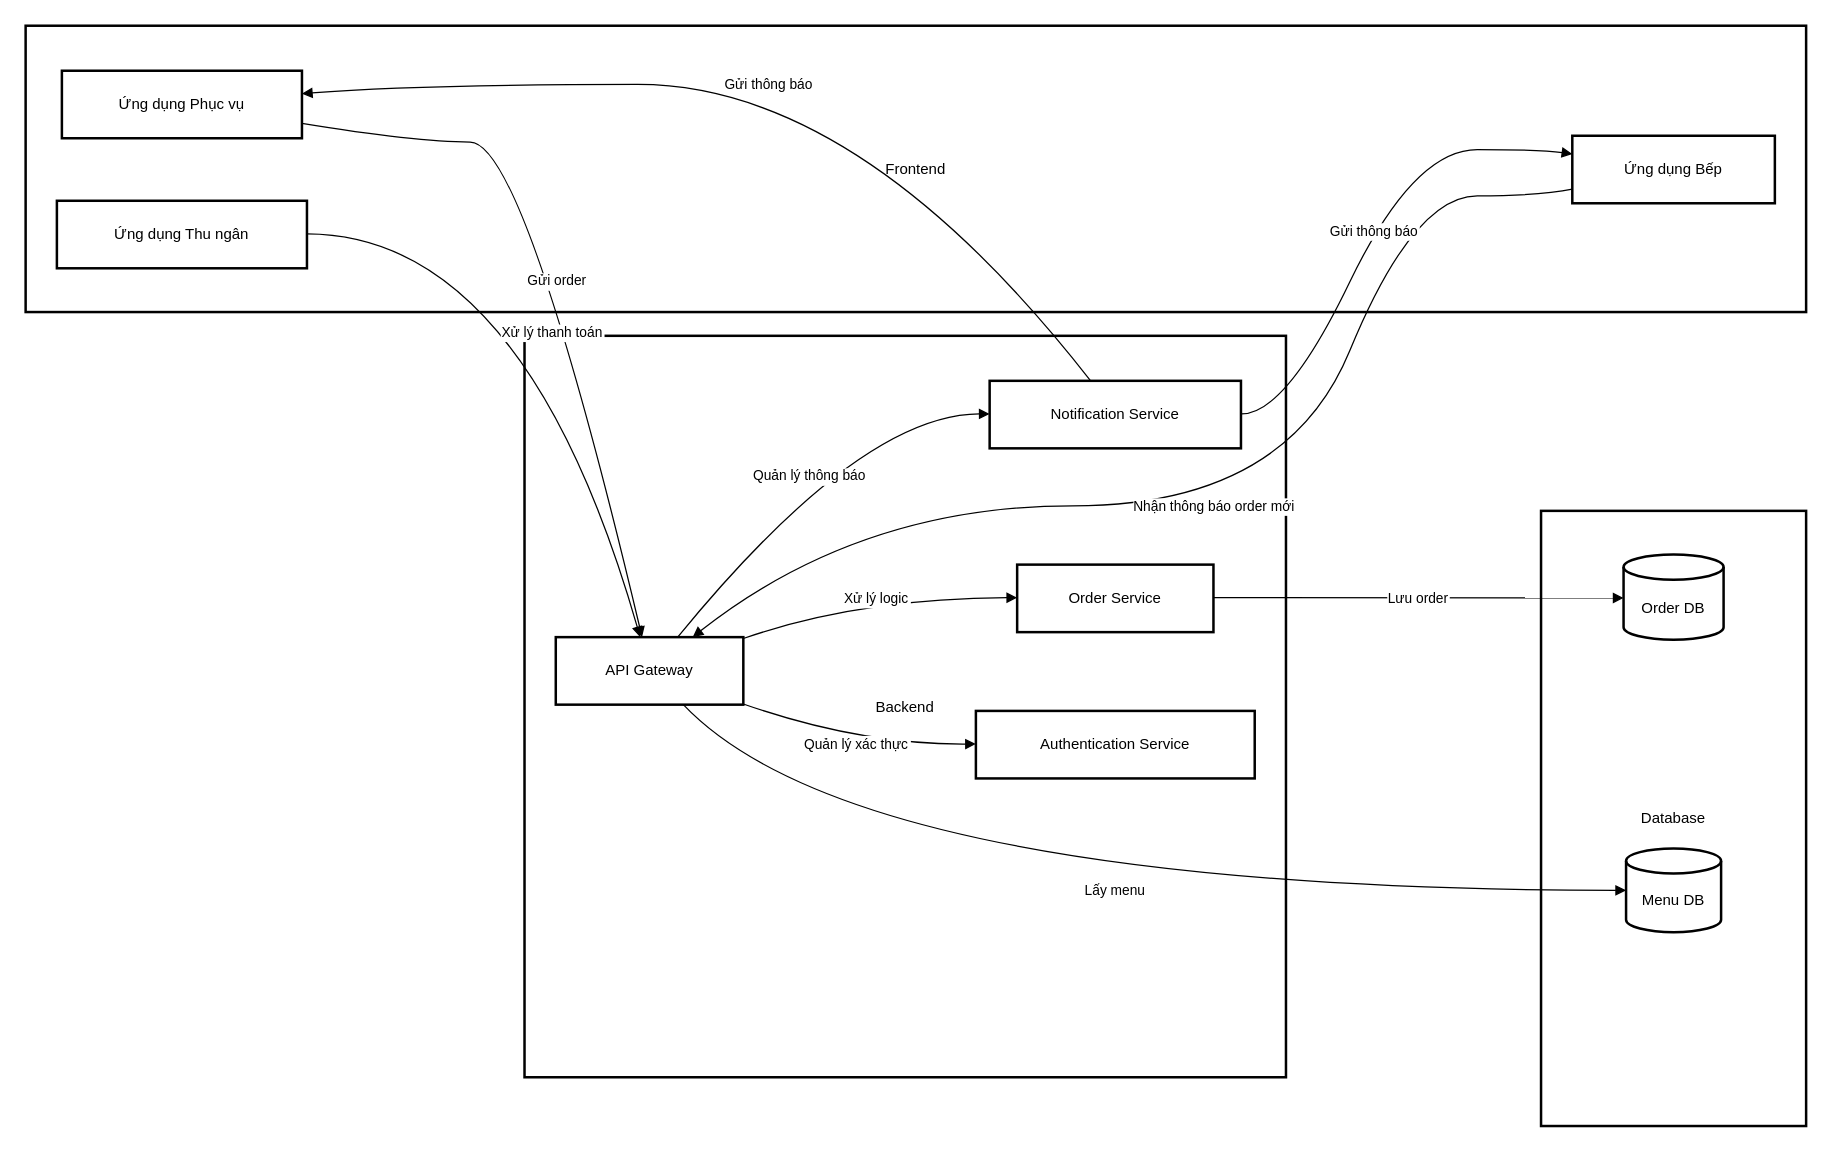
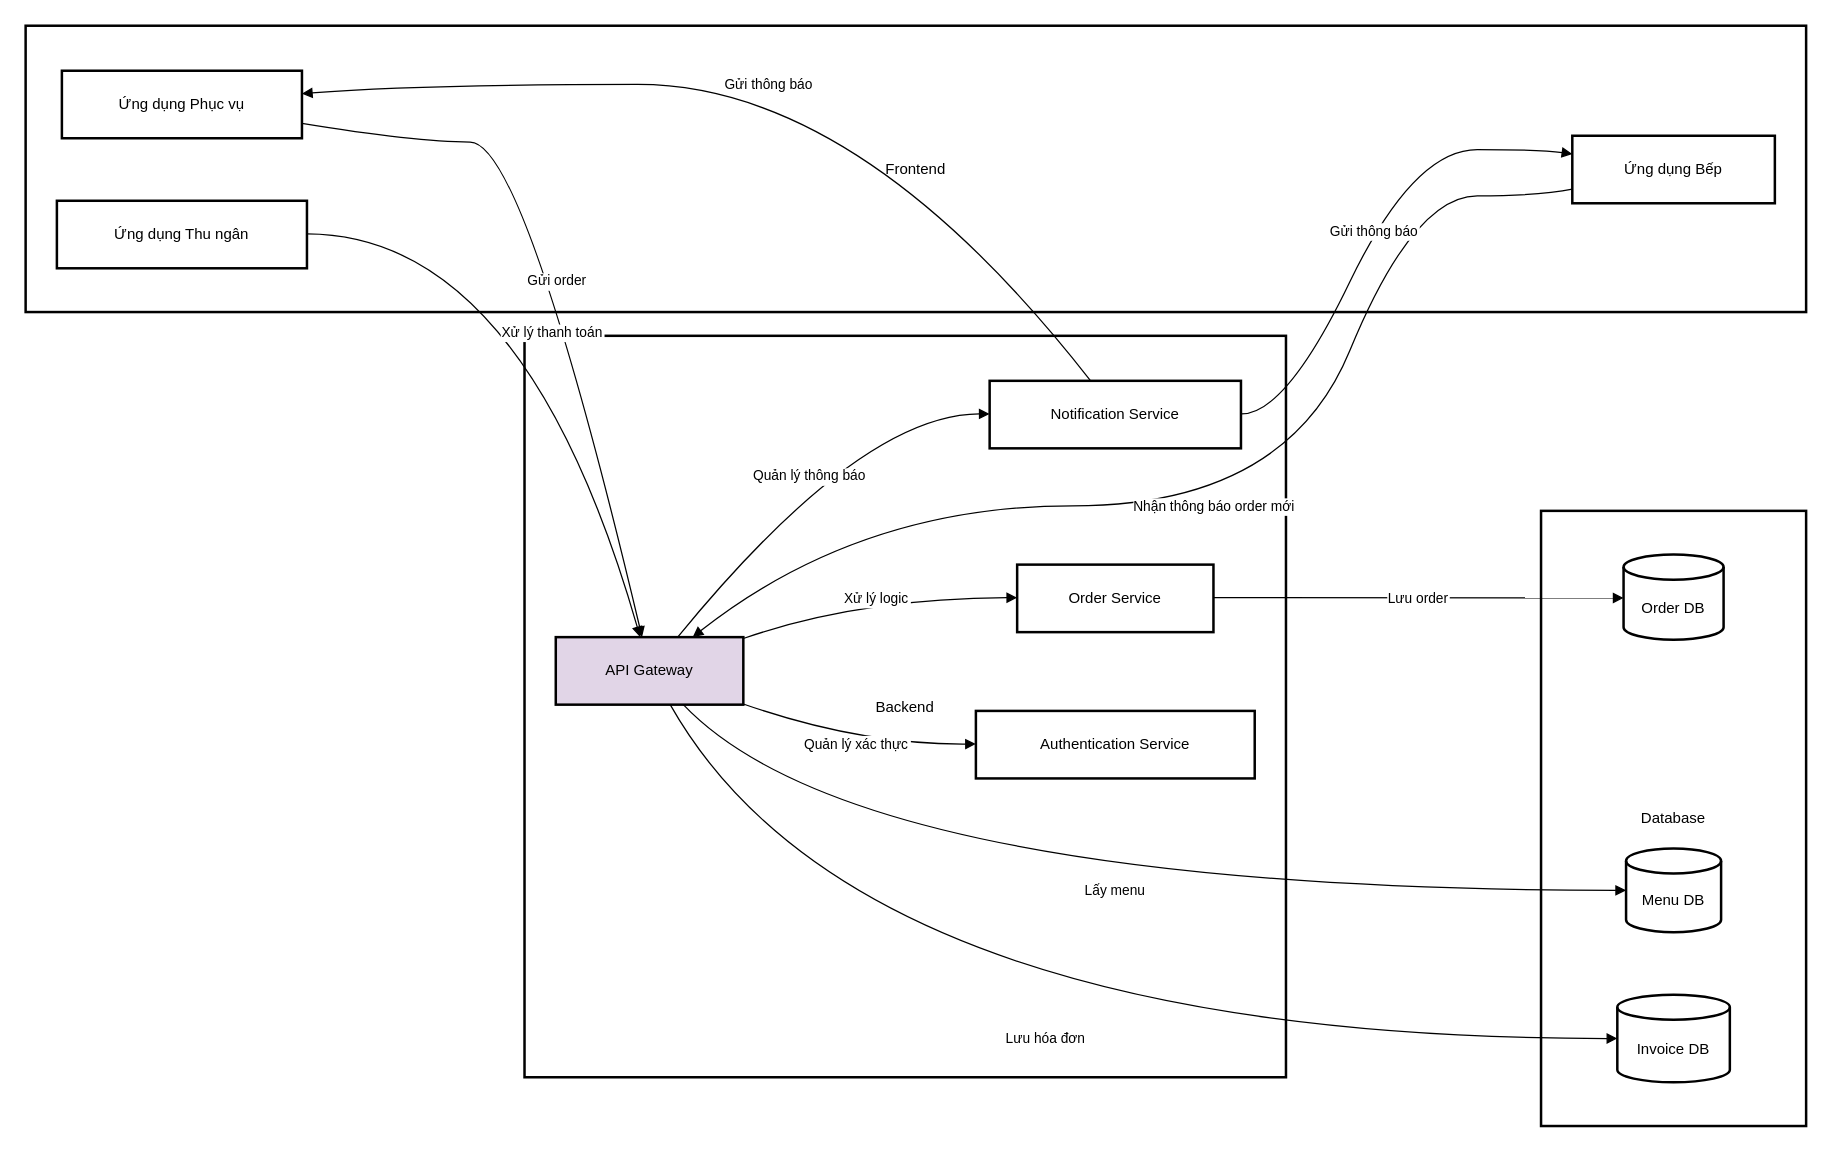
  <mxCell id="0" />
  <mxCell id="1" parent="0" />
  <mxCell id="2" value="Database" style="whiteSpace=wrap;strokeWidth=2;" vertex="1" parent="1"><mxGeometry x="1232" y="408" width="212" height="492" as="geometry" /></mxCell>
  <mxCell id="3" value="Backend" style="whiteSpace=wrap;strokeWidth=2;" vertex="1" parent="1"><mxGeometry x="419" y="268" width="609" height="593" as="geometry" /></mxCell>
  <mxCell id="4" value="Frontend" style="whiteSpace=wrap;strokeWidth=2;" vertex="1" parent="1"><mxGeometry x="20" y="20" width="1424" height="229" as="geometry" /></mxCell>
  <mxCell id="5" value="Ứng dụng Phục vụ" style="whiteSpace=wrap;strokeWidth=2;" vertex="1" parent="1"><mxGeometry x="49" y="56" width="192" height="54" as="geometry" /></mxCell>
  <mxCell id="6" value="Ứng dụng Bếp" style="whiteSpace=wrap;strokeWidth=2;" vertex="1" parent="1"><mxGeometry x="1257" y="108" width="162" height="54" as="geometry" /></mxCell>
  <mxCell id="7" value="Ứng dụng Thu ngân" style="whiteSpace=wrap;strokeWidth=2;" vertex="1" parent="1"><mxGeometry x="45" y="160" width="200" height="54" as="geometry" /></mxCell>
- <mxCell id="8" value="API Gateway" style="whiteSpace=wrap;strokeWidth=2;" vertex="1" parent="1"><mxGeometry x="444" y="509" width="150" height="54" as="geometry" /></mxCell>
+ <mxCell id="8" value="API Gateway" style="whiteSpace=wrap;strokeWidth=2;fillColor=#e1d5e7;" vertex="1" parent="1"><mxGeometry x="444" y="509" width="150" height="54" as="geometry" /></mxCell>
  <mxCell id="9" value="Order Service" style="whiteSpace=wrap;strokeWidth=2;" vertex="1" parent="1"><mxGeometry x="813" y="451" width="157" height="54" as="geometry" /></mxCell>
  <mxCell id="10" value="Notification Service" style="whiteSpace=wrap;strokeWidth=2;" vertex="1" parent="1"><mxGeometry x="791" y="304" width="201" height="54" as="geometry" /></mxCell>
  <mxCell id="11" value="Authentication Service" style="whiteSpace=wrap;strokeWidth=2;" vertex="1" parent="1"><mxGeometry x="780" y="568" width="223" height="54" as="geometry" /></mxCell>
  <mxCell id="12" value="Order DB" style="shape=cylinder3;boundedLbl=1;backgroundOutline=1;size=10;strokeWidth=2;whiteSpace=wrap;" vertex="1" parent="1"><mxGeometry x="1298" y="443" width="80" height="68" as="geometry" /></mxCell>
  <mxCell id="13" value="Menu DB" style="shape=cylinder3;boundedLbl=1;backgroundOutline=1;size=10;strokeWidth=2;whiteSpace=wrap;" vertex="1" parent="1"><mxGeometry x="1300" y="678" width="76" height="67" as="geometry" /></mxCell>
+ <mxCell id="14" value="Invoice DB" style="shape=cylinder3;boundedLbl=1;backgroundOutline=1;size=10;strokeWidth=2;whiteSpace=wrap;" vertex="1" parent="1"><mxGeometry x="1293" y="795" width="90" height="70" as="geometry" /></mxCell>
  <mxCell id="15" value="Gửi order" style="curved=1;startArrow=none;endArrow=block;exitX=1;exitY=0.78;entryX=0.46;entryY=0;rounded=0;" edge="1" parent="1" source="5" target="8"><mxGeometry relative="1" as="geometry"><Array as="points"><mxPoint x="332" y="113" /><mxPoint x="419" y="113" /></Array></mxGeometry></mxCell>
  <mxCell id="16" value="Nhận thông báo order mới" style="curved=1;startArrow=none;endArrow=block;exitX=0;exitY=0.79;entryX=0.73;entryY=0;rounded=0;" edge="1" parent="1" source="6" target="8"><mxGeometry relative="1" as="geometry"><Array as="points"><mxPoint x="1232" y="156" /><mxPoint x="1130" y="156" /><mxPoint x="1028" y="404" /><mxPoint x="687" y="404" /></Array></mxGeometry></mxCell>
  <mxCell id="17" value="Xử lý thanh toán" style="curved=1;startArrow=none;endArrow=block;exitX=1;exitY=0.49;entryX=0.45;entryY=0;rounded=0;" edge="1" parent="1" source="7" target="8"><mxGeometry relative="1" as="geometry"><Array as="points"><mxPoint x="419" y="187" /></Array></mxGeometry></mxCell>
  <mxCell id="18" value="Xử lý logic" style="curved=1;startArrow=none;endArrow=block;exitX=1;exitY=0.02;entryX=0;entryY=0.49;rounded=0;" edge="1" parent="1" source="8" target="9"><mxGeometry relative="1" as="geometry"><Array as="points"><mxPoint x="687" y="478" /></Array></mxGeometry></mxCell>
  <mxCell id="19" value="Lưu order" style="curved=1;startArrow=none;endArrow=block;exitX=1;exitY=0.49;entryX=0.01;entryY=0.51;rounded=0;" edge="1" parent="1" source="9" target="12"><mxGeometry relative="1" as="geometry"><Array as="points" /></mxGeometry></mxCell>
  <mxCell id="20" value="Quản lý thông báo" style="curved=1;startArrow=none;endArrow=block;exitX=0.65;exitY=0;entryX=0;entryY=0.49;rounded=0;" edge="1" parent="1" source="8" target="10"><mxGeometry relative="1" as="geometry"><Array as="points"><mxPoint x="687" y="331" /></Array></mxGeometry></mxCell>
  <mxCell id="21" value="Gửi thông báo" style="curved=1;startArrow=none;endArrow=block;exitX=0.4;exitY=-0.01;entryX=1;entryY=0.34;rounded=0;" edge="1" parent="1" source="10" target="5"><mxGeometry relative="1" as="geometry"><Array as="points"><mxPoint x="687" y="67" /><mxPoint x="332" y="67" /></Array></mxGeometry></mxCell>
  <mxCell id="22" value="Gửi thông báo" style="curved=1;startArrow=none;endArrow=block;exitX=1;exitY=0.49;entryX=0;entryY=0.27;rounded=0;" edge="1" parent="1" source="10" target="6"><mxGeometry relative="1" as="geometry"><Array as="points"><mxPoint x="1028" y="331" /><mxPoint x="1130" y="119" /><mxPoint x="1232" y="119" /></Array></mxGeometry></mxCell>
  <mxCell id="23" value="Quản lý xác thực" style="curved=1;startArrow=none;endArrow=block;exitX=1;exitY=0.99;entryX=0;entryY=0.49;rounded=0;" edge="1" parent="1" source="8" target="11"><mxGeometry relative="1" as="geometry"><Array as="points"><mxPoint x="687" y="595" /></Array></mxGeometry></mxCell>
  <mxCell id="24" value="Lấy menu" style="curved=1;startArrow=none;endArrow=block;exitX=0.68;exitY=1;entryX=0;entryY=0.5;rounded=0;" edge="1" parent="1" source="8" target="13"><mxGeometry relative="1" as="geometry"><Array as="points"><mxPoint x="687" y="711" /></Array></mxGeometry></mxCell>
+ <mxCell id="25" value="Lưu hóa đơn" style="curved=1;startArrow=none;endArrow=block;exitX=0.61;exitY=1;entryX=0.01;entryY=0.5;rounded=0;" edge="1" parent="1" source="8" target="14"><mxGeometry relative="1" as="geometry"><Array as="points"><mxPoint x="687" y="830" /></Array></mxGeometry></mxCell>
